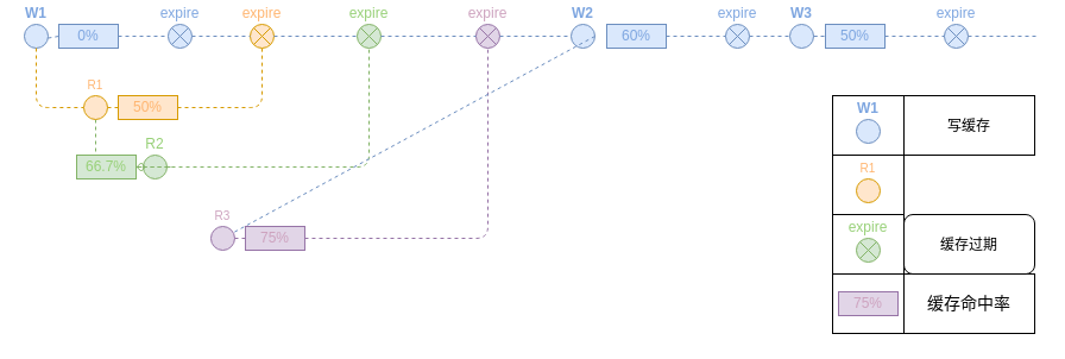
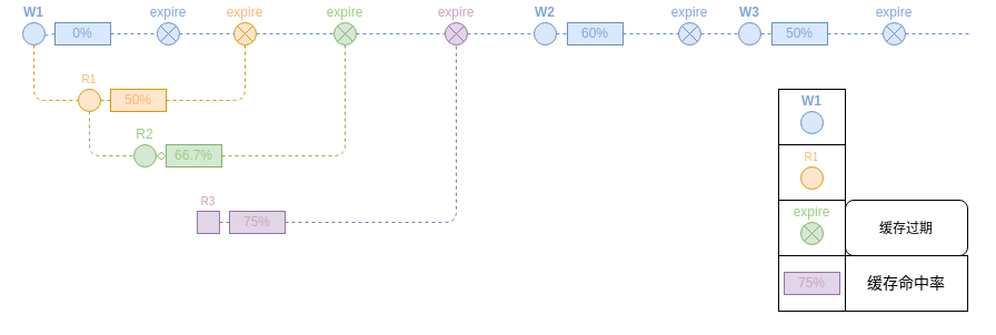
  <mxCell id="0" style=";html=1;" />
  <mxCell id="1" style=";html=1;" parent="0" />
  <mxCell id="2" value="" style="whiteSpace=wrap;html=1;rounded=0;shadow=0;strokeWidth=1;fontSize=14" vertex="1" parent="1"><mxGeometry x="700" y="230" width="60" height="50" as="geometry" /></mxCell>
  <mxCell id="3" value="缓存命中率" style="whiteSpace=wrap;html=1;rounded=0;shadow=0;strokeWidth=1;fontSize=14" vertex="1" parent="1"><mxGeometry x="760" y="230" width="110.03" height="50" as="geometry" /></mxCell>
  <mxCell id="4" value="" style="whiteSpace=wrap;html=1;rounded=0;shadow=0;strokeWidth=1;fontSize=14" vertex="1" parent="1"><mxGeometry x="700" y="180" width="60" height="50" as="geometry" /></mxCell>
  <mxCell id="5" value="&lt;span style=&quot;font-size: 12px&quot;&gt;缓存过期&lt;/span&gt;" style="whiteSpace=wrap;html=1;shadow=0;strokeWidth=1;fontSize=14;rounded=1;" vertex="1" parent="1"><mxGeometry x="760" y="180" width="110.03" height="50" as="geometry" /></mxCell>
  <mxCell id="6" value="" style="whiteSpace=wrap;html=1;rounded=0;shadow=0;strokeWidth=1;fontSize=14" vertex="1" parent="1"><mxGeometry x="700" y="130" width="60" height="50" as="geometry" /></mxCell>
  <mxCell id="7" value="" style="whiteSpace=wrap;html=1;rounded=0;shadow=0;strokeWidth=1;fontSize=14" vertex="1" parent="1"><mxGeometry x="700" y="80" width="60" height="50" as="geometry" /></mxCell>
- <mxCell id="8" value="&lt;span style=&quot;font-size: 12px&quot;&gt;写缓存&lt;/span&gt;" style="whiteSpace=wrap;html=1;rounded=0;shadow=0;strokeWidth=1;fontSize=14" vertex="1" parent="1"><mxGeometry x="760" y="80" width="110.03" height="50" as="geometry" /></mxCell>
  <mxCell id="9" value="" style="endArrow=none;dashed=1;html=1;fillColor=#dae8fc;strokeColor=#6c8ebf;exitX=1;exitY=0.5;exitDx=0;exitDy=0;startArrow=none;" edge="1" parent="1" source="43"><mxGeometry width="50" height="50" relative="1" as="geometry"><mxPoint x="730" y="30" as="sourcePoint" /><mxPoint x="690" y="30" as="targetPoint" /></mxGeometry></mxCell>
  <mxCell id="10" value="W1" style="ellipse;whiteSpace=wrap;html=1;aspect=fixed;fillColor=#dae8fc;strokeColor=#6c8ebf;fontStyle=1;labelPosition=center;verticalLabelPosition=top;align=center;verticalAlign=bottom;fontColor=#7EA6E0;" vertex="1" parent="1"><mxGeometry x="20" y="20" width="20" height="20" as="geometry" /></mxCell>
  <mxCell id="11" value="R2" style="ellipse;whiteSpace=wrap;html=1;aspect=fixed;fillColor=#d5e8d4;strokeColor=#82b366;labelPosition=center;verticalLabelPosition=top;align=center;verticalAlign=bottom;fontColor=#97D077;" vertex="1" parent="1"><mxGeometry x="120" y="130" width="20" height="20" as="geometry" /></mxCell>
  <mxCell id="12" style="edgeStyle=orthogonalEdgeStyle;rounded=1;orthogonalLoop=1;jettySize=auto;html=1;dashed=1;endArrow=none;endFill=0;fillColor=#d5e8d4;strokeColor=#82b366;exitX=0.5;exitY=1;exitDx=0;exitDy=0;" edge="1" parent="1" source="14" target="11"><mxGeometry relative="1" as="geometry"><mxPoint x="670" y="140" as="targetPoint" /><mxPoint x="90" y="140" as="sourcePoint" /><Array as="points"><mxPoint x="80" y="140" /></Array></mxGeometry></mxCell>
  <mxCell id="13" style="edgeStyle=orthogonalEdgeStyle;rounded=1;orthogonalLoop=1;jettySize=auto;html=1;dashed=1;endArrow=none;endFill=0;fontSize=10;fontColor=#FFB570;fillColor=#ffe6cc;strokeColor=#d79b00;exitX=0.5;exitY=1;exitDx=0;exitDy=0;" edge="1" parent="1" source="10" target="14"><mxGeometry relative="1" as="geometry"><Array as="points"><mxPoint x="30" y="90" /></Array></mxGeometry></mxCell>
  <mxCell id="14" value="R1" style="ellipse;whiteSpace=wrap;html=1;aspect=fixed;fontSize=10;labelPosition=center;verticalLabelPosition=top;align=center;verticalAlign=bottom;fillColor=#ffe6cc;strokeColor=#d79b00;fontColor=#FFB570;" vertex="1" parent="1"><mxGeometry x="70" y="80" width="20" height="20" as="geometry" /></mxCell>
- <mxCell id="15" value="R3" style="ellipse;whiteSpace=wrap;html=1;aspect=fixed;fontSize=10;fillColor=#e1d5e7;strokeColor=#9673a6;labelPosition=center;verticalLabelPosition=top;align=center;verticalAlign=bottom;fontColor=#CDA2BE;" vertex="1" parent="1"><mxGeometry x="176.97" y="190" width="20" height="20" as="geometry" /></mxCell>
+ <mxCell id="15" value="R3" style="whiteSpace=wrap;html=1;aspect=fixed;fontSize=10;fillColor=#e1d5e7;strokeColor=#9673a6;labelPosition=center;verticalLabelPosition=top;align=center;verticalAlign=bottom;fontColor=#CDA2BE;rounded=0;" vertex="1" parent="1"><mxGeometry x="176.97" y="190" width="20" height="20" as="geometry" /></mxCell>
  <mxCell id="16" value="expire" style="shape=sumEllipse;perimeter=ellipsePerimeter;whiteSpace=wrap;html=1;backgroundOutline=1;labelPosition=center;verticalLabelPosition=top;align=center;verticalAlign=bottom;fillColor=#dae8fc;strokeColor=#6c8ebf;fontColor=#7EA6E0;" vertex="1" parent="1"><mxGeometry x="140.97" y="20" width="20" height="20" as="geometry" /></mxCell>
  <mxCell id="17" value="" style="endArrow=none;dashed=1;html=1;fillColor=#dae8fc;strokeColor=#6c8ebf;labelPosition=center;verticalLabelPosition=top;align=center;verticalAlign=bottom;fontSize=6;startArrow=none;" edge="1" parent="1" source="31" target="16"><mxGeometry width="50" height="50" relative="1" as="geometry"><mxPoint x="40" y="30" as="sourcePoint" /><mxPoint x="630" y="30" as="targetPoint" /><Array as="points" /></mxGeometry></mxCell>
  <mxCell id="18" value="" style="edgeStyle=orthogonalEdgeStyle;rounded=1;orthogonalLoop=1;jettySize=auto;html=1;dashed=1;endArrow=none;endFill=0;fontSize=12;fontColor=#FFB570;fillColor=#ffe6cc;strokeColor=#d79b00;startArrow=none;" edge="1" parent="1" source="33" target="21"><mxGeometry relative="1" as="geometry"><mxPoint x="90" y="90" as="sourcePoint" /><mxPoint x="424.66" y="110" as="targetPoint" /><Array as="points" /></mxGeometry></mxCell>
  <mxCell id="19" value="" style="edgeStyle=orthogonalEdgeStyle;rounded=1;orthogonalLoop=1;jettySize=auto;html=1;dashed=1;endArrow=none;endFill=0;fillColor=#d5e8d4;strokeColor=#82b366;startArrow=none;" edge="1" parent="1" source="35" target="23"><mxGeometry relative="1" as="geometry"><mxPoint x="259.97" y="140" as="targetPoint" /><mxPoint x="140" y="140" as="sourcePoint" /><Array as="points"><mxPoint x="310" y="140" /></Array></mxGeometry></mxCell>
  <mxCell id="20" value="" style="edgeStyle=orthogonalEdgeStyle;rounded=1;orthogonalLoop=1;jettySize=auto;html=1;dashed=1;endArrow=none;endFill=0;fontSize=12;fontColor=#FFB570;fillColor=#e1d5e7;strokeColor=#9673a6;startArrow=none;" edge="1" parent="1" source="37" target="25"><mxGeometry relative="1" as="geometry"><mxPoint x="196.97" y="200" as="sourcePoint" /><mxPoint x="600" y="30" as="targetPoint" /></mxGeometry></mxCell>
  <mxCell id="21" value="expire" style="shape=sumEllipse;perimeter=ellipsePerimeter;whiteSpace=wrap;html=1;backgroundOutline=1;labelPosition=center;verticalLabelPosition=top;align=center;verticalAlign=bottom;fillColor=#ffe6cc;strokeColor=#d79b00;fontColor=#FFB570;" vertex="1" parent="1"><mxGeometry x="210" y="20" width="20" height="20" as="geometry" /></mxCell>
  <mxCell id="22" value="" style="endArrow=none;dashed=1;html=1;fillColor=#dae8fc;strokeColor=#6c8ebf;startArrow=none;" edge="1" parent="1" source="16" target="21"><mxGeometry width="50" height="50" relative="1" as="geometry"><mxPoint x="130" y="30" as="sourcePoint" /><mxPoint x="630" y="30" as="targetPoint" /><Array as="points" /></mxGeometry></mxCell>
  <mxCell id="23" value="expire" style="shape=sumEllipse;perimeter=ellipsePerimeter;whiteSpace=wrap;html=1;backgroundOutline=1;labelPosition=center;verticalLabelPosition=top;align=center;verticalAlign=bottom;fillColor=#d5e8d4;strokeColor=#82b366;fontColor=#97D077;" vertex="1" parent="1"><mxGeometry x="300" y="20" width="20" height="20" as="geometry" /></mxCell>
  <mxCell id="24" value="" style="endArrow=none;dashed=1;html=1;fillColor=#dae8fc;strokeColor=#6c8ebf;startArrow=none;" edge="1" parent="1" source="21" target="23"><mxGeometry width="50" height="50" relative="1" as="geometry"><mxPoint x="219.97" y="30" as="sourcePoint" /><mxPoint x="630" y="30" as="targetPoint" /><Array as="points" /></mxGeometry></mxCell>
  <mxCell id="25" value="expire" style="shape=sumEllipse;perimeter=ellipsePerimeter;whiteSpace=wrap;html=1;backgroundOutline=1;labelPosition=center;verticalLabelPosition=top;align=center;verticalAlign=bottom;fillColor=#e1d5e7;strokeColor=#9673a6;fontColor=#CDA2BE;" vertex="1" parent="1"><mxGeometry x="399.97" y="20" width="20" height="20" as="geometry" /></mxCell>
  <mxCell id="26" value="" style="endArrow=none;dashed=1;html=1;fillColor=#dae8fc;strokeColor=#6c8ebf;startArrow=none;" edge="1" parent="1" source="23" target="25"><mxGeometry width="50" height="50" relative="1" as="geometry"><mxPoint x="320" y="30" as="sourcePoint" /><mxPoint x="630" y="30" as="targetPoint" /><Array as="points" /></mxGeometry></mxCell>
  <mxCell id="27" value="W1" style="ellipse;whiteSpace=wrap;html=1;aspect=fixed;fillColor=#dae8fc;strokeColor=#6c8ebf;fontStyle=1;labelPosition=center;verticalLabelPosition=top;align=center;verticalAlign=bottom;fontColor=#7EA6E0;" vertex="1" parent="1"><mxGeometry x="720" y="100" width="20" height="20" as="geometry" /></mxCell>
  <mxCell id="28" value="R1" style="ellipse;whiteSpace=wrap;html=1;aspect=fixed;fontSize=10;labelPosition=center;verticalLabelPosition=top;align=center;verticalAlign=bottom;fillColor=#ffe6cc;strokeColor=#d79b00;fontColor=#FFB570;" vertex="1" parent="1"><mxGeometry x="720" y="150" width="20" height="20" as="geometry" /></mxCell>
  <mxCell id="29" value="expire" style="shape=sumEllipse;perimeter=ellipsePerimeter;whiteSpace=wrap;html=1;backgroundOutline=1;labelPosition=center;verticalLabelPosition=top;align=center;verticalAlign=bottom;fillColor=#d5e8d4;strokeColor=#82b366;fontColor=#97D077;" vertex="1" parent="1"><mxGeometry x="720" y="200" width="20" height="20" as="geometry" /></mxCell>
  <mxCell id="30" value="" style="endArrow=none;dashed=1;html=1;fillColor=#dae8fc;strokeColor=#6c8ebf;startArrow=none;" edge="1" parent="1" source="39"><mxGeometry width="50" height="50" relative="1" as="geometry"><mxPoint x="419.97" y="30" as="sourcePoint" /><mxPoint x="490" y="30" as="targetPoint" /><Array as="points" /></mxGeometry></mxCell>
  <mxCell id="31" value="0%" style="text;html=1;strokeColor=#6c8ebf;fillColor=#dae8fc;align=center;verticalAlign=middle;whiteSpace=wrap;rounded=0;fontColor=#7EA6E0;" vertex="1" parent="1"><mxGeometry x="49" y="20" width="50" height="20" as="geometry" /></mxCell>
  <mxCell id="32" value="" style="endArrow=none;dashed=1;html=1;fillColor=#dae8fc;strokeColor=#6c8ebf;labelPosition=center;verticalLabelPosition=top;align=center;verticalAlign=bottom;fontSize=6;" edge="1" parent="1" source="10" target="31"><mxGeometry width="50" height="50" relative="1" as="geometry"><mxPoint x="40" y="30" as="sourcePoint" /><mxPoint x="110" y="30" as="targetPoint" /><Array as="points" /></mxGeometry></mxCell>
  <mxCell id="33" value="50%" style="text;html=1;strokeColor=#d79b00;fillColor=#ffe6cc;align=center;verticalAlign=middle;whiteSpace=wrap;rounded=0;fontSize=12;fontColor=#FFB570;" vertex="1" parent="1"><mxGeometry x="99" y="80" width="50" height="20" as="geometry" /></mxCell>
  <mxCell id="34" value="" style="edgeStyle=orthogonalEdgeStyle;rounded=1;orthogonalLoop=1;jettySize=auto;html=1;dashed=1;endArrow=none;endFill=0;fontSize=12;fontColor=#FFB570;fillColor=#ffe6cc;strokeColor=#d79b00;" edge="1" parent="1" source="14" target="33"><mxGeometry relative="1" as="geometry"><mxPoint x="90" y="90" as="sourcePoint" /><mxPoint x="209.97" y="40" as="targetPoint" /><Array as="points"><mxPoint x="100" y="90" /><mxPoint x="100" y="90" /></Array></mxGeometry></mxCell>
- <mxCell id="35" value="66.7%" style="text;html=1;strokeColor=#82b366;fillColor=#d5e8d4;align=center;verticalAlign=middle;whiteSpace=wrap;rounded=0;fontColor=#97D077;" vertex="1" parent="1"><mxGeometry x="64" y="130" width="50" height="20" as="geometry" /></mxCell>
+ <mxCell id="35" value="66.7%" style="text;html=1;strokeColor=#82b366;fillColor=#d5e8d4;align=center;verticalAlign=middle;whiteSpace=wrap;rounded=0;fontColor=#97D077;" vertex="1" parent="1"><mxGeometry x="149" y="130" width="50" height="20" as="geometry" /></mxCell>
  <mxCell id="36" value="" style="edgeStyle=orthogonalEdgeStyle;rounded=1;orthogonalLoop=1;jettySize=auto;html=1;dashed=1;endArrow=diamond;endFill=0;fillColor=#d5e8d4;strokeColor=#82b366;" edge="1" parent="1" source="11" target="35"><mxGeometry relative="1" as="geometry"><mxPoint x="310" y="40" as="targetPoint" /><mxPoint x="140" y="140" as="sourcePoint" /><Array as="points"><mxPoint x="150" y="140" /><mxPoint x="150" y="140" /></Array></mxGeometry></mxCell>
  <mxCell id="37" value="75%" style="text;html=1;strokeColor=#9673a6;fillColor=#e1d5e7;align=center;verticalAlign=middle;whiteSpace=wrap;rounded=0;fontColor=#CDA2BE;" vertex="1" parent="1"><mxGeometry x="205.97" y="190" width="50" height="20" as="geometry" /></mxCell>
  <mxCell id="38" value="" style="edgeStyle=orthogonalEdgeStyle;rounded=1;orthogonalLoop=1;jettySize=auto;html=1;dashed=1;endArrow=none;endFill=0;fontSize=12;fontColor=#FFB570;fillColor=#e1d5e7;strokeColor=#9673a6;" edge="1" parent="1" source="15" target="37"><mxGeometry relative="1" as="geometry"><mxPoint x="196.97" y="200" as="sourcePoint" /><mxPoint x="409.97" y="40" as="targetPoint" /><Array as="points"><mxPoint x="210" y="200" /><mxPoint x="210" y="200" /></Array></mxGeometry></mxCell>
  <mxCell id="39" value="W2" style="ellipse;whiteSpace=wrap;html=1;aspect=fixed;fillColor=#dae8fc;strokeColor=#6c8ebf;fontStyle=1;labelPosition=center;verticalLabelPosition=top;align=center;verticalAlign=bottom;fontColor=#7EA6E0;" vertex="1" parent="1"><mxGeometry x="480" y="20" width="20" height="20" as="geometry" /></mxCell>
  <mxCell id="40" value="" style="endArrow=none;dashed=1;html=1;fillColor=#dae8fc;strokeColor=#6c8ebf;startArrow=none;" edge="1" parent="1" source="25" target="39"><mxGeometry width="50" height="50" relative="1" as="geometry"><mxPoint x="419.97" y="30" as="sourcePoint" /><mxPoint x="490" y="30" as="targetPoint" /><Array as="points" /></mxGeometry></mxCell>
  <mxCell id="41" value="60%" style="text;html=1;strokeColor=#6c8ebf;fillColor=#dae8fc;align=center;verticalAlign=middle;whiteSpace=wrap;rounded=0;fontColor=#7EA6E0;" vertex="1" parent="1"><mxGeometry x="510" y="20" width="50" height="20" as="geometry" /></mxCell>
- <mxCell id="42" value="" style="endArrow=none;dashed=1;html=1;fillColor=#dae8fc;strokeColor=#6c8ebf;exitX=1;exitY=0.5;exitDx=0;exitDy=0;" edge="1" parent="1" source="39" target="15"><mxGeometry width="50" height="50" relative="1" as="geometry"><mxPoint x="500" y="30" as="sourcePoint" /><mxPoint x="690" y="30" as="targetPoint" /></mxGeometry></mxCell>
+ <mxCell id="42" value="" style="endArrow=none;dashed=1;html=1;fillColor=#dae8fc;strokeColor=#6c8ebf;exitX=1;exitY=0.5;exitDx=0;exitDy=0;" edge="1" parent="1" source="39" target="41"><mxGeometry width="50" height="50" relative="1" as="geometry"><mxPoint x="500" y="30" as="sourcePoint" /><mxPoint x="690" y="30" as="targetPoint" /></mxGeometry></mxCell>
  <mxCell id="43" value="expire" style="shape=sumEllipse;perimeter=ellipsePerimeter;whiteSpace=wrap;html=1;backgroundOutline=1;labelPosition=center;verticalLabelPosition=top;align=center;verticalAlign=bottom;fillColor=#dae8fc;strokeColor=#6c8ebf;fontColor=#7EA6E0;" vertex="1" parent="1"><mxGeometry x="610" y="20" width="20" height="20" as="geometry" /></mxCell>
  <mxCell id="44" value="" style="endArrow=none;dashed=1;html=1;fillColor=#dae8fc;strokeColor=#6c8ebf;exitX=1;exitY=0.5;exitDx=0;exitDy=0;startArrow=none;" edge="1" parent="1" source="41" target="43"><mxGeometry width="50" height="50" relative="1" as="geometry"><mxPoint x="560" y="30" as="sourcePoint" /><mxPoint x="690" y="30" as="targetPoint" /></mxGeometry></mxCell>
  <mxCell id="45" value="" style="endArrow=none;dashed=1;html=1;fillColor=#dae8fc;strokeColor=#6c8ebf;exitX=1;exitY=0.5;exitDx=0;exitDy=0;startArrow=none;" edge="1" parent="1" source="50"><mxGeometry width="50" height="50" relative="1" as="geometry"><mxPoint x="914" y="30" as="sourcePoint" /><mxPoint x="874" y="30" as="targetPoint" /></mxGeometry></mxCell>
  <mxCell id="46" value="" style="endArrow=none;dashed=1;html=1;fillColor=#dae8fc;strokeColor=#6c8ebf;startArrow=none;" edge="1" parent="1" source="47"><mxGeometry width="50" height="50" relative="1" as="geometry"><mxPoint x="603.97" y="30" as="sourcePoint" /><mxPoint x="674" y="30" as="targetPoint" /><Array as="points" /></mxGeometry></mxCell>
  <mxCell id="47" value="W3" style="ellipse;whiteSpace=wrap;html=1;aspect=fixed;fillColor=#dae8fc;strokeColor=#6c8ebf;fontStyle=1;labelPosition=center;verticalLabelPosition=top;align=center;verticalAlign=bottom;fontColor=#7EA6E0;" vertex="1" parent="1"><mxGeometry x="664" y="20" width="20" height="20" as="geometry" /></mxCell>
  <mxCell id="48" value="50%" style="text;html=1;strokeColor=#6c8ebf;fillColor=#dae8fc;align=center;verticalAlign=middle;whiteSpace=wrap;rounded=0;fontColor=#7EA6E0;" vertex="1" parent="1"><mxGeometry x="694" y="20" width="50" height="20" as="geometry" /></mxCell>
  <mxCell id="49" value="" style="endArrow=none;dashed=1;html=1;fillColor=#dae8fc;strokeColor=#6c8ebf;exitX=1;exitY=0.5;exitDx=0;exitDy=0;" edge="1" parent="1" source="47" target="48"><mxGeometry width="50" height="50" relative="1" as="geometry"><mxPoint x="684" y="30" as="sourcePoint" /><mxPoint x="874" y="30" as="targetPoint" /></mxGeometry></mxCell>
  <mxCell id="50" value="expire" style="shape=sumEllipse;perimeter=ellipsePerimeter;whiteSpace=wrap;html=1;backgroundOutline=1;labelPosition=center;verticalLabelPosition=top;align=center;verticalAlign=bottom;fillColor=#dae8fc;strokeColor=#6c8ebf;fontColor=#7EA6E0;" vertex="1" parent="1"><mxGeometry x="794" y="20" width="20" height="20" as="geometry" /></mxCell>
  <mxCell id="51" value="" style="endArrow=none;dashed=1;html=1;fillColor=#dae8fc;strokeColor=#6c8ebf;exitX=1;exitY=0.5;exitDx=0;exitDy=0;startArrow=none;" edge="1" parent="1" source="48" target="50"><mxGeometry width="50" height="50" relative="1" as="geometry"><mxPoint x="744" y="30" as="sourcePoint" /><mxPoint x="874" y="30" as="targetPoint" /></mxGeometry></mxCell>
  <mxCell id="52" value="75%" style="text;html=1;strokeColor=#9673a6;fillColor=#e1d5e7;align=center;verticalAlign=middle;whiteSpace=wrap;rounded=0;fontColor=#CDA2BE;" vertex="1" parent="1"><mxGeometry x="705" y="245" width="50" height="20" as="geometry" /></mxCell>
